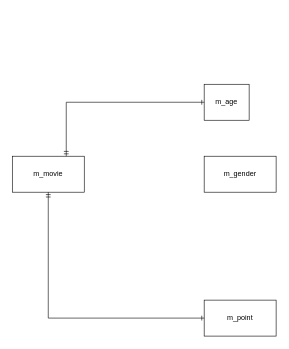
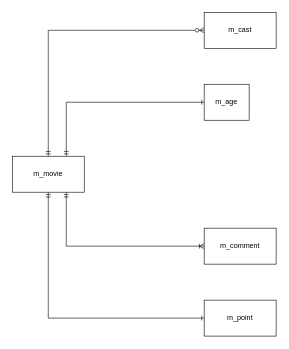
  <mxCell id="0" />
  <mxCell id="1" parent="0" />
  <mxCell id="2" value="m_movie" style="rounded=0;whiteSpace=wrap;html=1;" parent="1" vertex="1"><mxGeometry x="20" y="260" width="120" height="60" as="geometry" /></mxCell>
  <mxCell id="3" value="m_age" style="rounded=0;whiteSpace=wrap;html=1;" parent="1" vertex="1"><mxGeometry x="340" y="140" width="75" height="60" as="geometry" /></mxCell>
- <mxCell id="4" value="m_gender" style="rounded=0;whiteSpace=wrap;html=1;" parent="1" vertex="1"><mxGeometry x="340" y="260" width="120" height="60" as="geometry" /></mxCell>
+ <mxCell id="5" value="m_cast" style="rounded=0;whiteSpace=wrap;html=1;" parent="1" vertex="1"><mxGeometry x="340" y="20" width="120" height="60" as="geometry" /></mxCell>
+ <mxCell id="6" value="m_comment" style="rounded=0;whiteSpace=wrap;html=1;" parent="1" vertex="1"><mxGeometry x="340" y="380" width="120" height="60" as="geometry" /></mxCell>
  <mxCell id="7" value="" style="endArrow=ERone;html=1;rounded=0;exitX=0.75;exitY=0;exitDx=0;exitDy=0;entryX=0;entryY=0.5;entryDx=0;entryDy=0;startArrow=ERmandOne;startFill=0;endFill=0;" parent="1" source="2" target="3" edge="1"><mxGeometry width="50" height="50" relative="1" as="geometry"><mxPoint x="140" y="300" as="sourcePoint" /><mxPoint x="190" y="250" as="targetPoint" /><Array as="points"><mxPoint x="110" y="170" /></Array></mxGeometry></mxCell>
+ <mxCell id="8" value="" style="endArrow=ERzeroToMany;html=1;rounded=0;exitX=0.5;exitY=0;exitDx=0;exitDy=0;entryX=0;entryY=0.5;entryDx=0;entryDy=0;startArrow=ERmandOne;startFill=0;endFill=0;" parent="1" source="2" target="5" edge="1"><mxGeometry width="50" height="50" relative="1" as="geometry"><mxPoint x="150" y="230" as="sourcePoint" /><mxPoint x="200" y="180" as="targetPoint" /><Array as="points"><mxPoint x="80" y="50" /></Array></mxGeometry></mxCell>
+ <mxCell id="9" value="" style="endArrow=ERoneToMany;html=1;rounded=0;exitX=0.75;exitY=1;exitDx=0;exitDy=0;entryX=0;entryY=0.5;entryDx=0;entryDy=0;startArrow=ERmandOne;startFill=0;endFill=0;" parent="1" source="2" target="6" edge="1"><mxGeometry width="50" height="50" relative="1" as="geometry"><mxPoint x="120" y="270" as="sourcePoint" /><mxPoint x="350" y="180" as="targetPoint" /><Array as="points"><mxPoint x="110" y="410" /></Array></mxGeometry></mxCell>
  <mxCell id="10" value="m_point" style="rounded=0;whiteSpace=wrap;html=1;" vertex="1" parent="1"><mxGeometry x="340" y="500" width="120" height="60" as="geometry" /></mxCell>
  <mxCell id="11" value="" style="endArrow=ERone;html=1;rounded=0;exitX=0.5;exitY=1;exitDx=0;exitDy=0;entryX=0;entryY=0.5;entryDx=0;entryDy=0;startArrow=ERmandOne;startFill=0;endFill=0;" edge="1" parent="1" source="2"><mxGeometry width="50" height="50" relative="1" as="geometry"><mxPoint x="110" y="440" as="sourcePoint" /><mxPoint x="340" y="530" as="targetPoint" /><Array as="points"><mxPoint x="80" y="530" /></Array></mxGeometry></mxCell>
